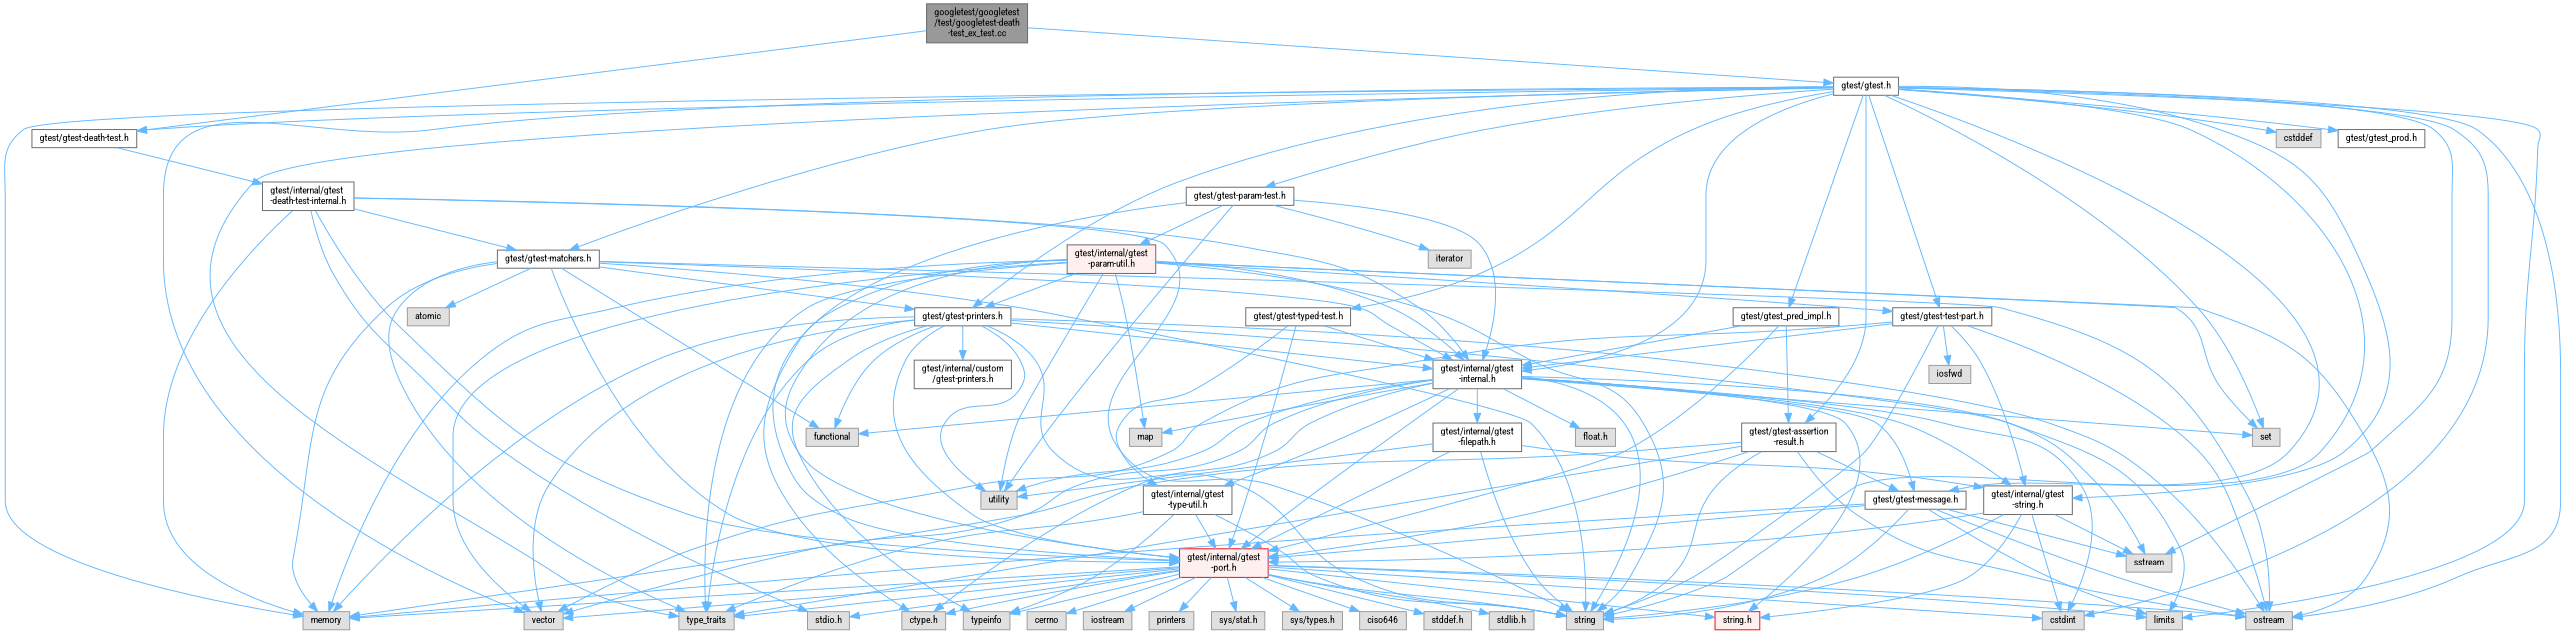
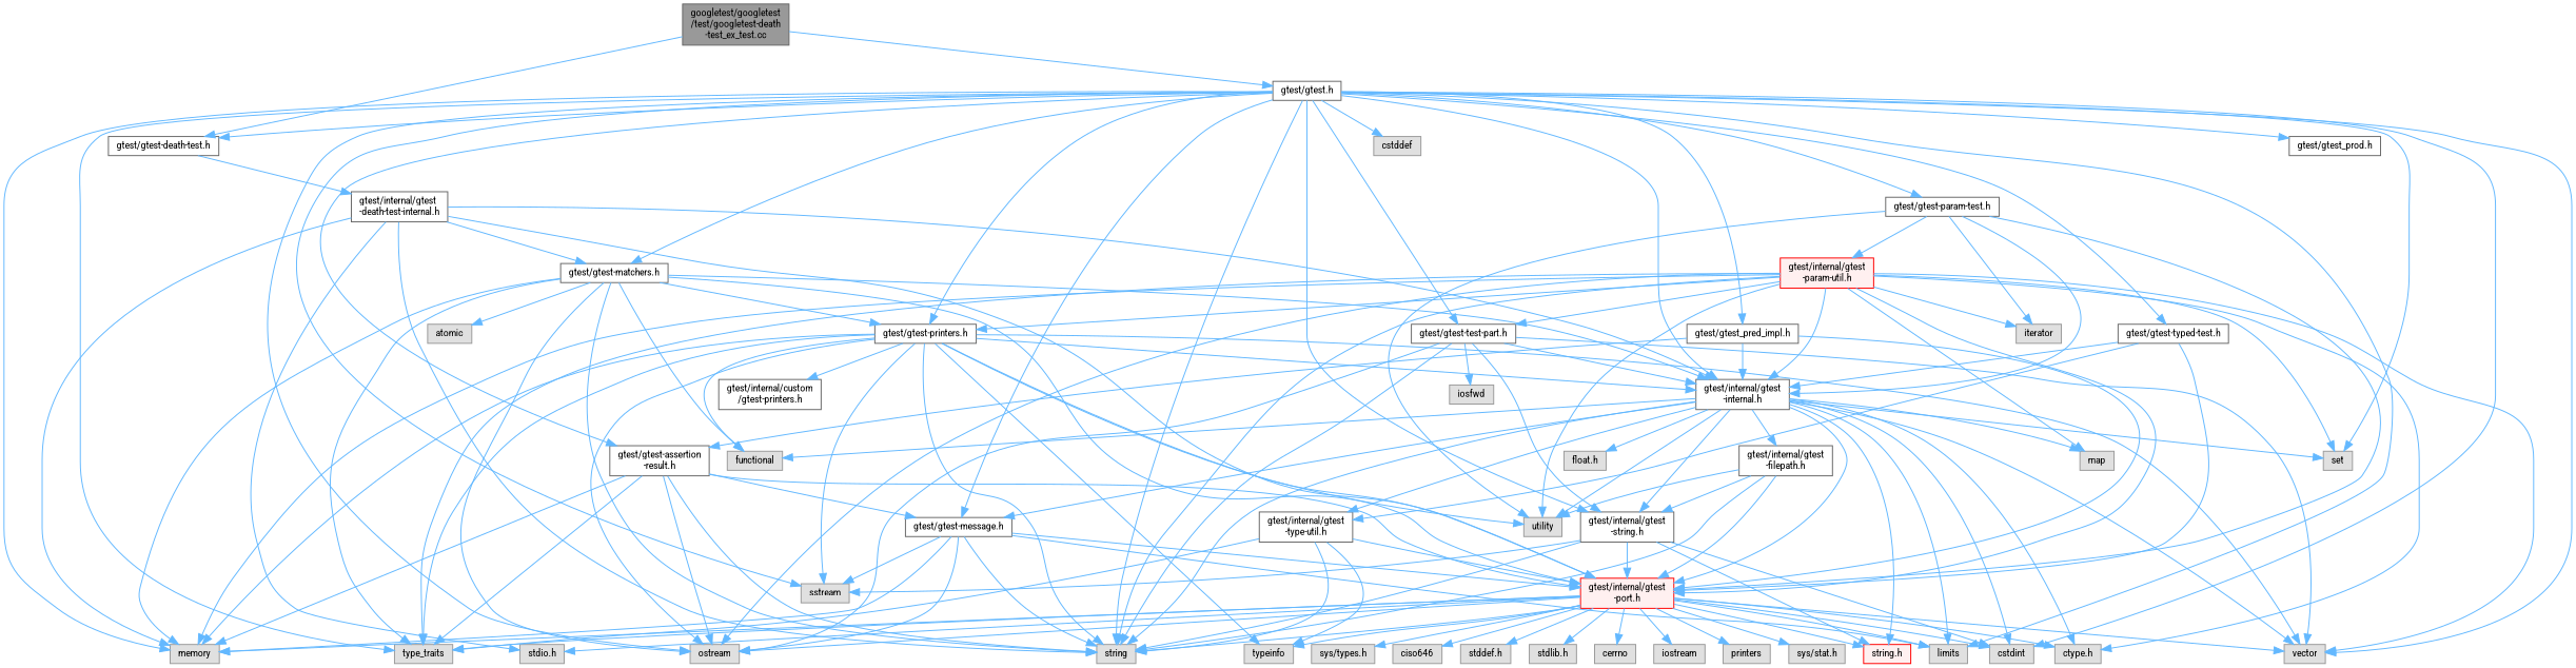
  digraph {
    fontname="Roboto Condensed"
    node [color=grey60 fillcolor="#E0E0E0" fontname="Roboto Condensed" fontsize=10 shape=box style=filled]
    edge [color=steelblue1 fontname="Roboto Condensed" fontsize=10 labelfontname=Helvetica labelfontsize=10 style=solid]
    n1 [color=gray40 fillcolor=grey60 fontcolor=black height=0.2 label="googletest/googletest\l/test/googletest-death\l-test_ex_test.cc" width=0.4]
    n2 [color=grey40 fillcolor=white height=0.2 label="gtest/gtest-death-test.h" width=0.4]
    n3 [color=grey40 fillcolor=white height=0.2 label="gtest/gtest.h" width=0.4]
    n4 [color=grey40 fillcolor=white height=0.2 label="gtest/internal/gtest\l-death-test-internal.h" width=0.4]
    n5 [height=0.2 label=memory width=0.4]
    n6 [height=0.2 label=string width=0.4]
    n7 [color=grey40 fillcolor=white height=0.2 label="gtest/gtest-matchers.h" width=0.4]
    n8 [color=grey40 fillcolor=white height=0.2 label="gtest/internal/gtest\l-internal.h" width=0.4]
    n9 [height=0.2 label=ostream width=0.4]
    n10 [height=0.2 label=type_traits width=0.4]
    n11 [color=grey40 fillcolor=white height=0.2 label="gtest/gtest-printers.h" width=0.4]
    n12 [height=0.2 label=sstream width=0.4]
    n13 [height=0.2 label=vector width=0.4]
    n14 [height=0.2 label=cstdint width=0.4]
    n15 [height=0.2 label=limits width=0.4]
    n16 [height=0.2 label=set width=0.4]
    n17 [color=grey40 fillcolor=white height=0.2 label="gtest/gtest-message.h" width=0.4]
    n18 [color=grey40 fillcolor=white height=0.2 label="gtest/internal/gtest\l-string.h" width=0.4]
    n19 [height=0.2 label=cstddef width=0.4]
    n20 [color=grey40 fillcolor=white height=0.2 label="gtest/gtest-assertion\l-result.h" width=0.4]
    n21 [color=grey40 fillcolor=white height=0.2 label="gtest/gtest-param-test.h" width=0.4]
    n22 [color=grey40 fillcolor=white height=0.2 label="gtest/gtest-test-part.h" width=0.4]
    n23 [color=grey40 fillcolor=white height=0.2 label="gtest/gtest-typed-test.h" width=0.4]
    n24 [color=grey40 fillcolor=white height=0.2 label="gtest/gtest_pred_impl.h" width=0.4]
    n25 [color=grey40 fillcolor=white height=0.2 label="gtest/gtest_prod.h" width=0.4]
    n26 [height=0.2 label="stdio.h" width=0.4]
    n27 [color=red fillcolor="#FFF0F0" height=0.2 label="gtest/internal/gtest\l-port.h" width=0.4]
    n28 [height=0.2 label=atomic width=0.4]
    n29 [height=0.2 label=functional width=0.4]
    n30 [height=0.2 label=utility width=0.4]
    n31 [height=0.2 label="ctype.h" width=0.4]
    n32 [color=red fillcolor="#FFF0F0" height=0.2 label="string.h" width=0.4]
    n33 [height=0.2 label="float.h" width=0.4]
    n34 [height=0.2 label=map width=0.4]
    n35 [color=grey40 fillcolor=white height=0.2 label="gtest/internal/gtest\l-filepath.h" width=0.4]
    n36 [color=grey40 fillcolor=white height=0.2 label="gtest/internal/gtest\l-type-util.h" width=0.4]
    n37 [height=0.2 label=typeinfo width=0.4]
    n38 [height=0.2 label=ciso646 width=0.4]
    n39 [height=0.2 label="stddef.h" width=0.4]
    n40 [height=0.2 label="stdlib.h" width=0.4]
    n41 [height=0.2 label=cerrno width=0.4]
    n42 [height=0.2 label=iostream width=0.4]
    n43 [height=0.2 label=printers width=0.4]
    n44 [height=0.2 label="sys/stat.h" width=0.4]
    n45 [height=0.2 label="sys/types.h" width=0.4]
    n46 [color=grey40 fillcolor=white height=0.2 label="gtest/internal/custom\l/gtest-printers.h" width=0.4]
    n47 [height=0.2 label=iterator width=0.4]
-   n48 [color=grey40 fillcolor="#FFF0F0" height=0.2 label="gtest/internal/gtest\l-param-util.h" width=0.4]
+   n48 [color=red fillcolor="#FFF0F0" height=0.2 label="gtest/internal/gtest\l-param-util.h" width=0.4]
    n49 [height=0.2 label=iosfwd width=0.4]
    n1 -> n2
    n1 -> n3
    n2 -> n4
    n3 -> n2
    n3 -> n5
    n3 -> n6
    n3 -> n7
    n3 -> n8
    n3 -> n9
    n3 -> n10
    n3 -> n11
    n3 -> n12
    n3 -> n13
    n3 -> n14
    n3 -> n15
    n3 -> n16
    n3 -> n17
    n3 -> n18
    n3 -> n19
    n3 -> n20
    n3 -> n21
    n3 -> n22
    n3 -> n23
    n3 -> n24
    n3 -> n25
    n4 -> n5
    n4 -> n6
    n4 -> n7
    n4 -> n8
    n4 -> n26
    n4 -> n27
    n7 -> n5
    n7 -> n6
    n7 -> n8
    n7 -> n9
    n7 -> n10
    n7 -> n11
    n7 -> n27
    n7 -> n28
    n7 -> n29
    n8 -> n6
    n8 -> n13
    n8 -> n14
    n8 -> n15
    n8 -> n16
    n8 -> n17
    n8 -> n18
    n8 -> n27
    n8 -> n29
    n8 -> n30
    n8 -> n31
    n8 -> n32
    n8 -> n33
    n8 -> n34
    n8 -> n35
    n8 -> n36
    n11 -> n5
    n11 -> n6
    n11 -> n8
    n11 -> n9
    n11 -> n10
    n11 -> n12
    n11 -> n13
    n11 -> n27
    n11 -> n29
    n11 -> n30
    n11 -> n37
    n11 -> n46
    n17 -> n5
    n17 -> n6
    n17 -> n9
    n17 -> n12
    n17 -> n15
    n17 -> n27
    n18 -> n6
    n18 -> n12
    n18 -> n14
    n18 -> n27
    n18 -> n32
    n20 -> n5
    n20 -> n6
    n20 -> n9
    n20 -> n10
    n20 -> n17
    n20 -> n27
    n21 -> n8
    n21 -> n27
    n21 -> n30
    n21 -> n47
    n21 -> n48
    n22 -> n6
    n22 -> n8
    n22 -> n9
    n22 -> n13
    n22 -> n18
    n22 -> n49
    n23 -> n8
    n23 -> n27
    n23 -> n36
    n24 -> n8
    n24 -> n20
    n24 -> n27
    n27 -> n5
    n27 -> n6
    n27 -> n9
    n27 -> n10
    n27 -> n13
    n27 -> n14
    n27 -> n15
    n27 -> n26
    n27 -> n31
    n27 -> n32
    n27 -> n37
    n27 -> n38
    n27 -> n39
    n27 -> n40
    n27 -> n41
    n27 -> n42
    n27 -> n43
    n27 -> n44
    n27 -> n45
    n35 -> n6
    n35 -> n18
    n35 -> n27
    n35 -> n30
    n36 -> n6
    n36 -> n10
    n36 -> n27
    n36 -> n37
    n48 -> n5
    n48 -> n6
    n48 -> n8
    n48 -> n9
    n48 -> n10
    n48 -> n11
    n48 -> n13
    n48 -> n16
    n48 -> n22
    n48 -> n27
    n48 -> n30
    n48 -> n31
    n48 -> n34
+   n48 -> n47
  }
